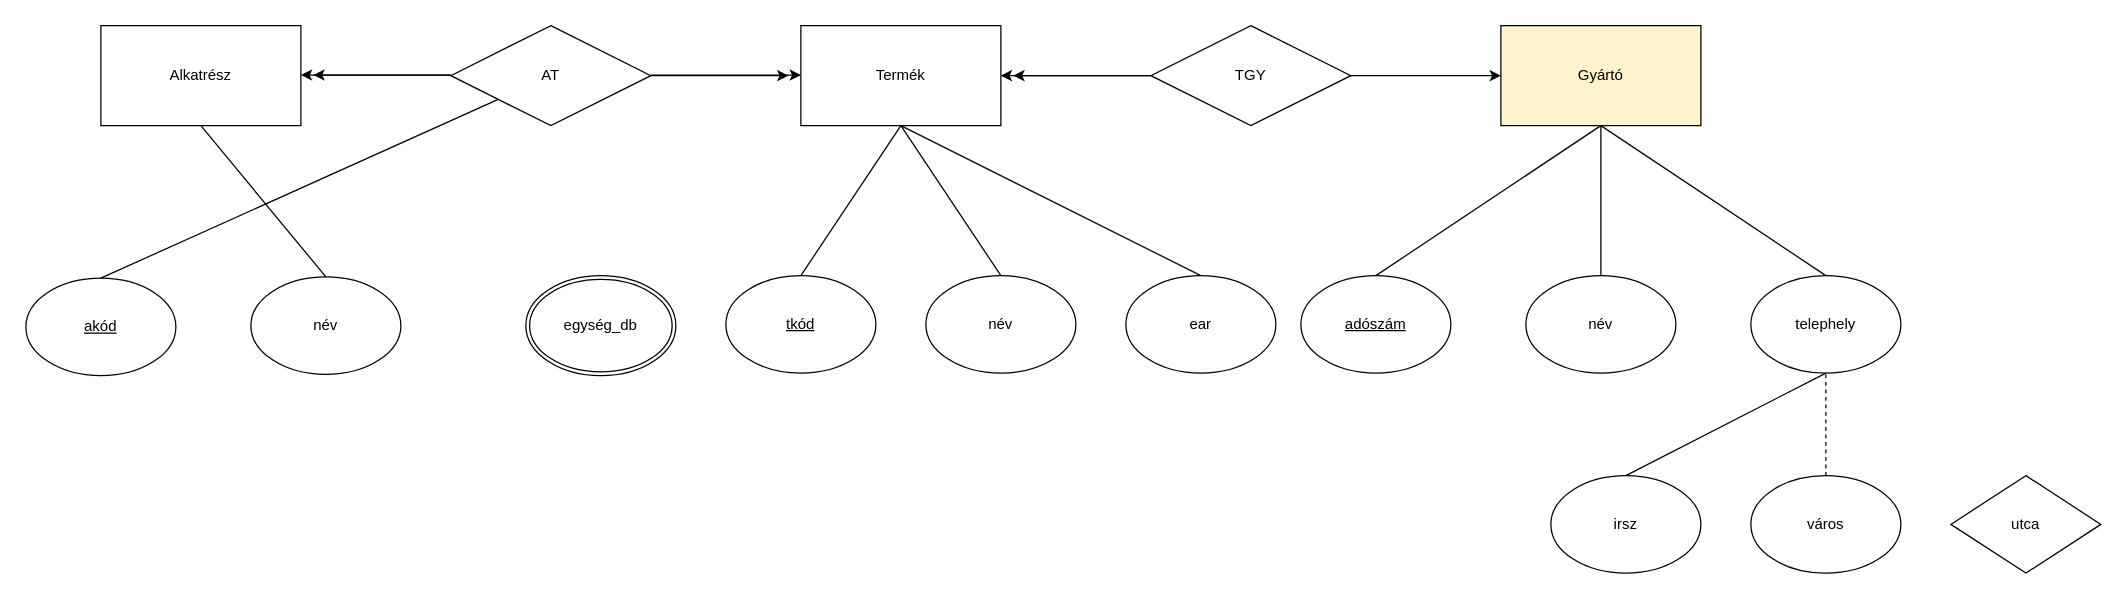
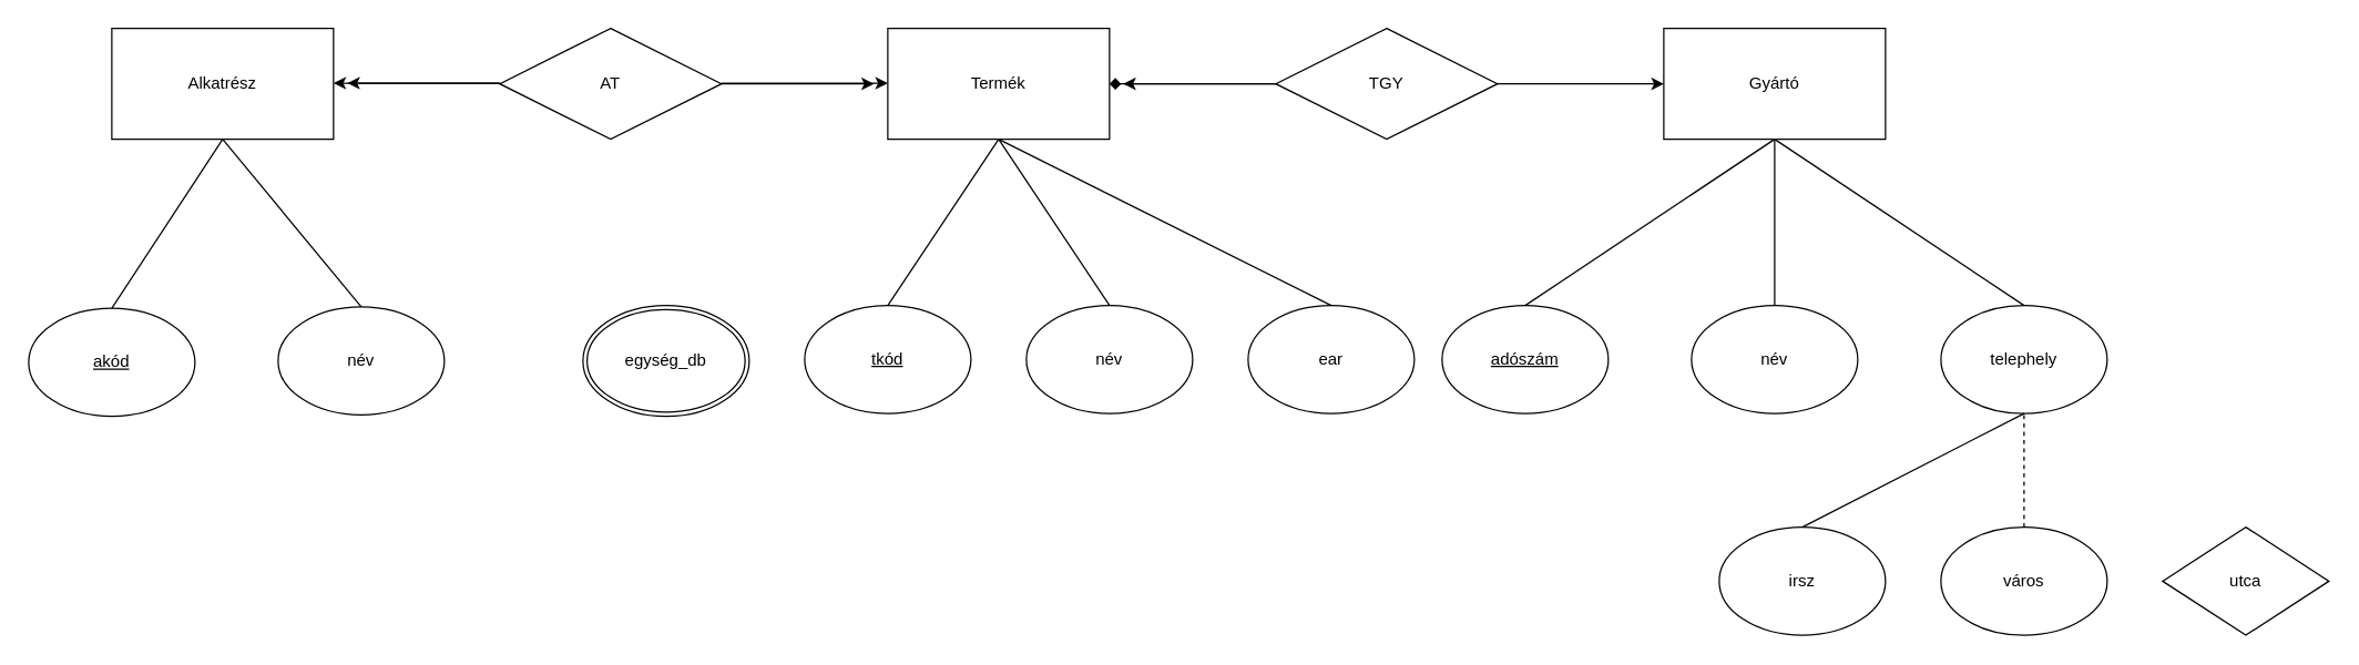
  <mxCell id="0" />
  <mxCell id="1" parent="0" />
  <mxCell id="2" value="Termék" style="whiteSpace=wrap;html=1;align=center;" vertex="1" parent="1"><mxGeometry x="640" y="20" width="160" height="80" as="geometry" /></mxCell>
- <mxCell id="3" value="Gyártó" style="whiteSpace=wrap;html=1;align=center;fillColor=#fff2cc;" vertex="1" parent="1"><mxGeometry x="1200" y="20" width="160" height="80" as="geometry" /></mxCell>
+ <mxCell id="3" value="Gyártó" style="whiteSpace=wrap;html=1;align=center;" vertex="1" parent="1"><mxGeometry x="1200" y="20" width="160" height="80" as="geometry" /></mxCell>
  <mxCell id="4" value="TGY" style="shape=rhombus;perimeter=rhombusPerimeter;whiteSpace=wrap;html=1;align=center;" vertex="1" parent="1"><mxGeometry x="920" y="20" width="160" height="80" as="geometry" /></mxCell>
- <mxCell id="5" value="" style="endArrow=classic;html=1;rounded=0;exitX=0;exitY=0.5;exitDx=0;exitDy=0;entryX=1;entryY=0.5;entryDx=0;entryDy=0;" edge="1" parent="1" source="4" target="2"><mxGeometry width="50" height="50" relative="1" as="geometry"><mxPoint x="990" y="130" as="sourcePoint" /><mxPoint x="1040" y="80" as="targetPoint" /></mxGeometry></mxCell>
+ <mxCell id="5" value="" style="endArrow=diamond;html=1;rounded=0;exitX=0;exitY=0.5;exitDx=0;exitDy=0;entryX=1;entryY=0.5;entryDx=0;entryDy=0;" edge="1" parent="1" source="4" target="2"><mxGeometry width="50" height="50" relative="1" as="geometry"><mxPoint x="990" y="130" as="sourcePoint" /><mxPoint x="1040" y="80" as="targetPoint" /></mxGeometry></mxCell>
  <mxCell id="6" value="" style="endArrow=classic;html=1;rounded=0;exitX=0;exitY=0.5;exitDx=0;exitDy=0;" edge="1" parent="1" source="4"><mxGeometry width="50" height="50" relative="1" as="geometry"><mxPoint x="990" y="130" as="sourcePoint" /><mxPoint x="810" y="60" as="targetPoint" /></mxGeometry></mxCell>
  <mxCell id="7" value="" style="endArrow=classic;html=1;rounded=0;exitX=1;exitY=0.5;exitDx=0;exitDy=0;entryX=0;entryY=0.5;entryDx=0;entryDy=0;" edge="1" parent="1" source="4" target="3"><mxGeometry width="50" height="50" relative="1" as="geometry"><mxPoint x="990" y="130" as="sourcePoint" /><mxPoint x="1040" y="80" as="targetPoint" /></mxGeometry></mxCell>
  <mxCell id="8" value="név" style="ellipse;whiteSpace=wrap;html=1;align=center;" vertex="1" parent="1"><mxGeometry x="740" y="220" width="120" height="78" as="geometry" /></mxCell>
  <mxCell id="9" value="ear" style="ellipse;whiteSpace=wrap;html=1;align=center;" vertex="1" parent="1"><mxGeometry x="900" y="220" width="120" height="78" as="geometry" /></mxCell>
  <mxCell id="10" value="&lt;u&gt;tkód&lt;/u&gt;" style="ellipse;whiteSpace=wrap;html=1;align=center;" vertex="1" parent="1"><mxGeometry x="580" y="220" width="120" height="78" as="geometry" /></mxCell>
  <mxCell id="11" value="név" style="ellipse;whiteSpace=wrap;html=1;align=center;" vertex="1" parent="1"><mxGeometry x="1220" y="220" width="120" height="78" as="geometry" /></mxCell>
  <mxCell id="12" value="&lt;u&gt;adószám&lt;/u&gt;" style="ellipse;whiteSpace=wrap;html=1;align=center;" vertex="1" parent="1"><mxGeometry x="1040" y="220" width="120" height="78" as="geometry" /></mxCell>
  <mxCell id="13" value="telephely" style="ellipse;whiteSpace=wrap;html=1;align=center;" vertex="1" parent="1"><mxGeometry x="1400" y="220" width="120" height="78" as="geometry" /></mxCell>
  <mxCell id="14" value="" style="endArrow=none;html=1;rounded=0;entryX=0.5;entryY=1;entryDx=0;entryDy=0;exitX=0.5;exitY=0;exitDx=0;exitDy=0;" edge="1" parent="1" source="9" target="2"><mxGeometry width="50" height="50" relative="1" as="geometry"><mxPoint x="980" y="310" as="sourcePoint" /><mxPoint x="1030" y="260" as="targetPoint" /></mxGeometry></mxCell>
  <mxCell id="15" value="" style="endArrow=none;html=1;rounded=0;entryX=0.5;entryY=0;entryDx=0;entryDy=0;exitX=0.5;exitY=1;exitDx=0;exitDy=0;" edge="1" parent="1" source="2" target="8"><mxGeometry width="50" height="50" relative="1" as="geometry"><mxPoint x="700" y="210" as="sourcePoint" /><mxPoint x="520" y="90" as="targetPoint" /></mxGeometry></mxCell>
  <mxCell id="16" value="" style="endArrow=none;html=1;rounded=0;exitX=0.5;exitY=0;exitDx=0;exitDy=0;" edge="1" parent="1" source="10"><mxGeometry width="50" height="50" relative="1" as="geometry"><mxPoint x="920" y="240" as="sourcePoint" /><mxPoint x="720" y="100" as="targetPoint" /></mxGeometry></mxCell>
  <mxCell id="17" value="" style="endArrow=none;html=1;rounded=0;entryX=0.5;entryY=1;entryDx=0;entryDy=0;exitX=0.5;exitY=0;exitDx=0;exitDy=0;" edge="1" parent="1" source="12" target="3"><mxGeometry width="50" height="50" relative="1" as="geometry"><mxPoint x="1180" y="180" as="sourcePoint" /><mxPoint x="1230" y="130" as="targetPoint" /></mxGeometry></mxCell>
  <mxCell id="18" value="" style="endArrow=none;html=1;rounded=0;" edge="1" parent="1" source="11"><mxGeometry width="50" height="50" relative="1" as="geometry"><mxPoint x="980" y="310" as="sourcePoint" /><mxPoint x="1280" y="100" as="targetPoint" /></mxGeometry></mxCell>
  <mxCell id="19" value="" style="endArrow=none;html=1;rounded=0;entryX=0.5;entryY=1;entryDx=0;entryDy=0;exitX=0.5;exitY=0;exitDx=0;exitDy=0;" edge="1" parent="1" source="13" target="3"><mxGeometry width="50" height="50" relative="1" as="geometry"><mxPoint x="930" y="250" as="sourcePoint" /><mxPoint x="750" y="130" as="targetPoint" /></mxGeometry></mxCell>
  <mxCell id="20" value="város" style="ellipse;whiteSpace=wrap;html=1;align=center;" vertex="1" parent="1"><mxGeometry x="1400" y="380" width="120" height="78" as="geometry" /></mxCell>
  <mxCell id="21" value="utca" style="rhombus;whiteSpace=wrap;html=1;align=center;" vertex="1" parent="1"><mxGeometry x="1560" y="380" width="120" height="78" as="geometry" /></mxCell>
  <mxCell id="22" value="irsz" style="ellipse;whiteSpace=wrap;html=1;align=center;" vertex="1" parent="1"><mxGeometry x="1240" y="380" width="120" height="78" as="geometry" /></mxCell>
  <mxCell id="23" value="" style="endArrow=none;html=1;rounded=0;entryX=0.5;entryY=1;entryDx=0;entryDy=0;exitX=0.5;exitY=0;exitDx=0;exitDy=0;" edge="1" parent="1" source="22" target="13"><mxGeometry width="50" height="50" relative="1" as="geometry"><mxPoint x="1440" y="330" as="sourcePoint" /><mxPoint x="1490" y="280" as="targetPoint" /></mxGeometry></mxCell>
  <mxCell id="24" value="" style="endArrow=none;html=1;rounded=0;entryX=0.5;entryY=1;entryDx=0;entryDy=0;exitX=0.5;exitY=0;exitDx=0;exitDy=0;dashed=1;" edge="1" parent="1" source="20" target="13"><mxGeometry width="50" height="50" relative="1" as="geometry"><mxPoint x="1440" y="330" as="sourcePoint" /><mxPoint x="1490" y="280" as="targetPoint" /></mxGeometry></mxCell>
  <mxCell id="25" value="egység_db" style="ellipse;shape=doubleEllipse;margin=3;whiteSpace=wrap;html=1;align=center;" vertex="1" parent="1"><mxGeometry x="420" y="220" width="120" height="80" as="geometry" /></mxCell>
  <mxCell id="26" value="" style="endArrow=classic;html=1;rounded=0;exitX=1;exitY=0.5;exitDx=0;exitDy=0;entryX=0;entryY=0.5;entryDx=0;entryDy=0;" edge="1" parent="1"><mxGeometry width="50" height="50" relative="1" as="geometry"><mxPoint x="520" y="59.58" as="sourcePoint" /><mxPoint x="640" y="59.58" as="targetPoint" /></mxGeometry></mxCell>
  <mxCell id="27" value="AT" style="shape=rhombus;perimeter=rhombusPerimeter;whiteSpace=wrap;html=1;align=center;" vertex="1" parent="1"><mxGeometry x="360" y="20" width="160" height="80" as="geometry" /></mxCell>
  <mxCell id="28" value="" style="endArrow=classic;html=1;rounded=0;exitX=0;exitY=0.5;exitDx=0;exitDy=0;entryX=1;entryY=0.5;entryDx=0;entryDy=0;" edge="1" parent="1"><mxGeometry width="50" height="50" relative="1" as="geometry"><mxPoint x="360" y="59.58" as="sourcePoint" /><mxPoint x="240" y="59.58" as="targetPoint" /></mxGeometry></mxCell>
  <mxCell id="29" value="" style="endArrow=classic;html=1;rounded=0;exitX=0;exitY=0.5;exitDx=0;exitDy=0;" edge="1" parent="1"><mxGeometry width="50" height="50" relative="1" as="geometry"><mxPoint x="360" y="59.58" as="sourcePoint" /><mxPoint x="250" y="59.58" as="targetPoint" /></mxGeometry></mxCell>
  <mxCell id="30" value="Alkatrész" style="whiteSpace=wrap;html=1;align=center;" vertex="1" parent="1"><mxGeometry x="80" y="20" width="160" height="80" as="geometry" /></mxCell>
  <mxCell id="31" value="" style="endArrow=classic;html=1;rounded=0;exitX=1;exitY=0.5;exitDx=0;exitDy=0;" edge="1" parent="1" source="27"><mxGeometry width="50" height="50" relative="1" as="geometry"><mxPoint x="460" y="150" as="sourcePoint" /><mxPoint x="630" y="60" as="targetPoint" /></mxGeometry></mxCell>
  <mxCell id="32" value="&lt;u&gt;akód&lt;/u&gt;" style="ellipse;whiteSpace=wrap;html=1;align=center;" vertex="1" parent="1"><mxGeometry x="20" y="222" width="120" height="78" as="geometry" /></mxCell>
  <mxCell id="33" value="név" style="ellipse;whiteSpace=wrap;html=1;align=center;" vertex="1" parent="1"><mxGeometry x="200" y="221" width="120" height="78" as="geometry" /></mxCell>
- <mxCell id="34" value="" style="endArrow=none;html=1;rounded=0;exitX=0.5;exitY=0;exitDx=0;exitDy=0;" edge="1" parent="1" source="32" target="27"><mxGeometry width="50" height="50" relative="1" as="geometry"><mxPoint x="180" y="150" as="sourcePoint" /><mxPoint x="230" y="100" as="targetPoint" /></mxGeometry></mxCell>
+ <mxCell id="34" value="" style="endArrow=none;html=1;rounded=0;entryX=0.5;entryY=1;entryDx=0;entryDy=0;exitX=0.5;exitY=0;exitDx=0;exitDy=0;" edge="1" parent="1" source="32" target="30"><mxGeometry width="50" height="50" relative="1" as="geometry"><mxPoint x="180" y="150" as="sourcePoint" /><mxPoint x="230" y="100" as="targetPoint" /></mxGeometry></mxCell>
  <mxCell id="35" value="" style="endArrow=none;html=1;rounded=0;entryX=0.5;entryY=1;entryDx=0;entryDy=0;exitX=0.5;exitY=0;exitDx=0;exitDy=0;" edge="1" parent="1" source="33" target="30"><mxGeometry width="50" height="50" relative="1" as="geometry"><mxPoint x="180" y="150" as="sourcePoint" /><mxPoint x="230" y="100" as="targetPoint" /></mxGeometry></mxCell>
